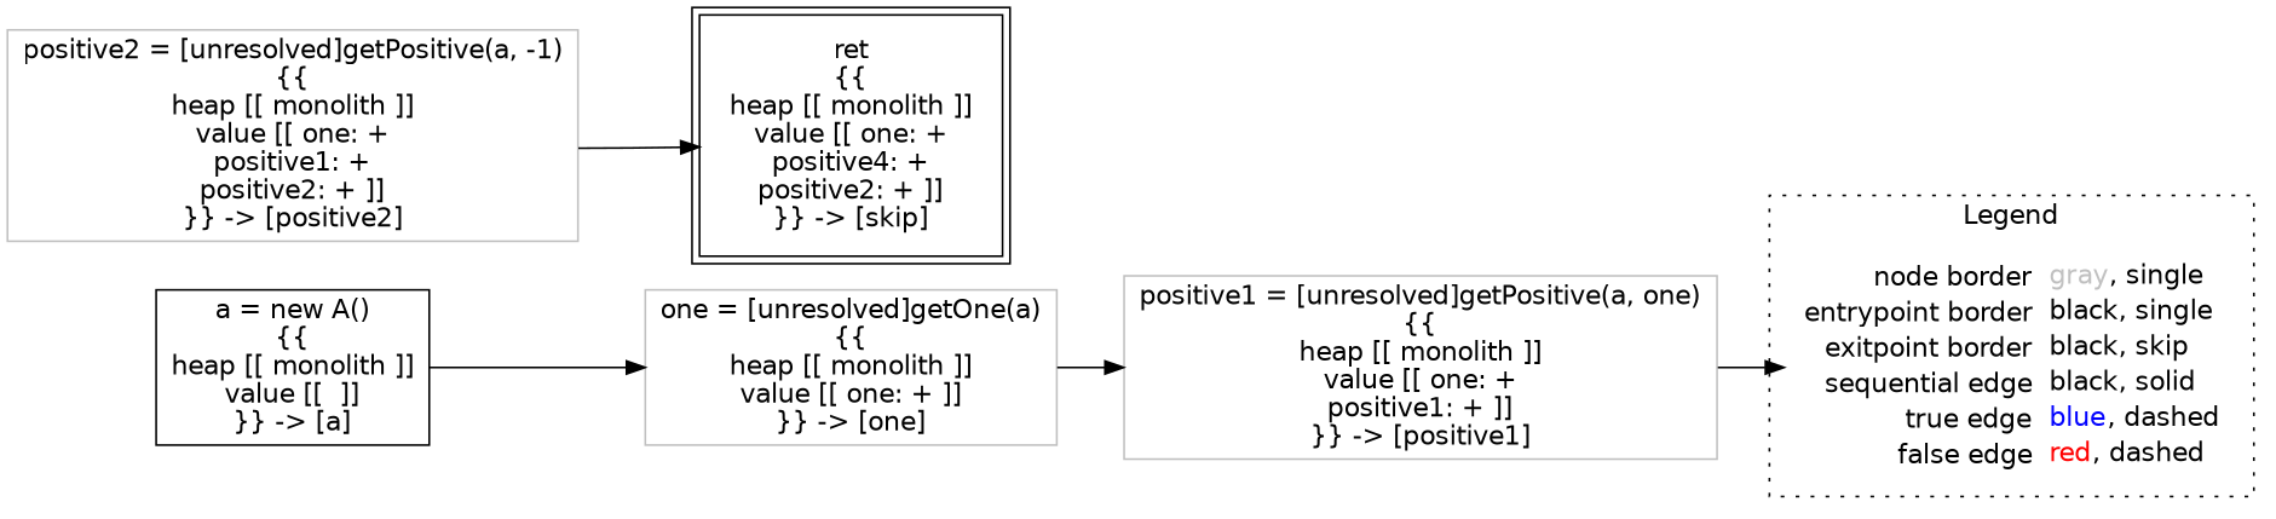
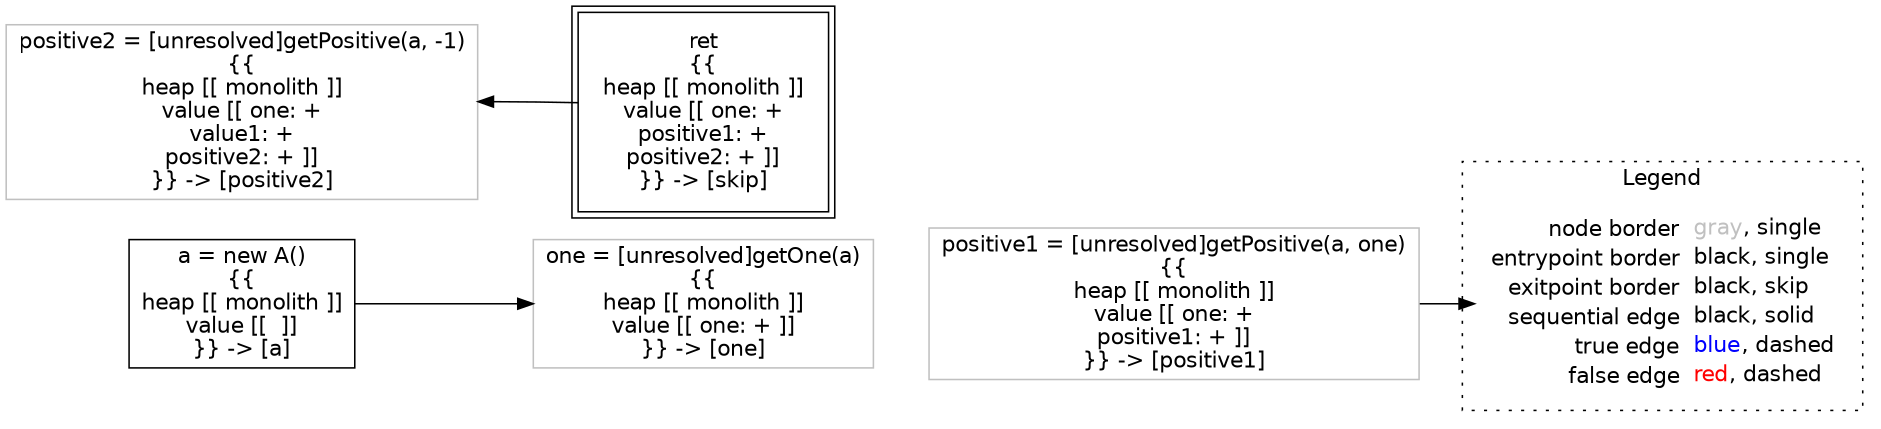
  digraph {
    fontname="DejaVu Sans"
    rankdir=LR
    node [fontname="DejaVu Sans" shape=rect color=gray]
    edge [color=black fontname="DejaVu Sans"]
    n1 [label=<<table border="0" cellpadding="2" cellspacing="0" cellborder="0"><tr><td align="right">node border&nbsp;</td><td align="left"><font color="gray">gray</font>, single</td></tr><tr><td align="right">entrypoint border&nbsp;</td><td align="left"><font color="black">black</font>, single</td></tr><tr><td align="right">exitpoint border&nbsp;</td><td align="left"><font color="black">black</font>, skip</td></tr><tr><td align="right">sequential edge&nbsp;</td><td align="left"><font color="black">black</font>, solid</td></tr><tr><td align="right">true edge&nbsp;</td><td align="left"><font color="blue">blue</font>, dashed</td></tr><tr><td align="right">false edge&nbsp;</td><td align="left"><font color="red">red</font>, dashed</td></tr></table>> shape=plaintext color=""]
    n2 [color=black label=<a = new A()<BR/>{{<BR/>heap [[ monolith ]]<BR/>value [[  ]]<BR/>}} -&gt; [a]>]
    n3 [label=<one = [unresolved]getOne(a)<BR/>{{<BR/>heap [[ monolith ]]<BR/>value [[ one: + ]]<BR/>}} -&gt; [one]>]
    n4 [label=<positive1 = [unresolved]getPositive(a, one)<BR/>{{<BR/>heap [[ monolith ]]<BR/>value [[ one: +<BR/>positive1: + ]]<BR/>}} -&gt; [positive1]>]
-   n5 [label=<positive2 = [unresolved]getPositive(a, -1)<BR/>{{<BR/>heap [[ monolith ]]<BR/>value [[ one: +<BR/>positive1: +<BR/>positive2: + ]]<BR/>}} -&gt; [positive2]>]
-   n6 [color=black label=<ret<BR/>{{<BR/>heap [[ monolith ]]<BR/>value [[ one: +<BR/>positive4: +<BR/>positive2: + ]]<BR/>}} -&gt; [skip]> peripheries=2]
+   n5 [label=<positive2 = [unresolved]getPositive(a, -1)<BR/>{{<BR/>heap [[ monolith ]]<BR/>value [[ one: +<BR/>value1: +<BR/>positive2: + ]]<BR/>}} -&gt; [positive2]>]
+   n6 [color=black label=<ret<BR/>{{<BR/>heap [[ monolith ]]<BR/>value [[ one: +<BR/>positive1: +<BR/>positive2: + ]]<BR/>}} -&gt; [skip]> peripheries=2]
    subgraph cluster_1 {
      label=Legend
      style=dotted
      n1
    }
    n2 -> n3
-   n3 -> n4
    n4 -> n1
-   n5 -> n6
+   n6 -> n5
  }
